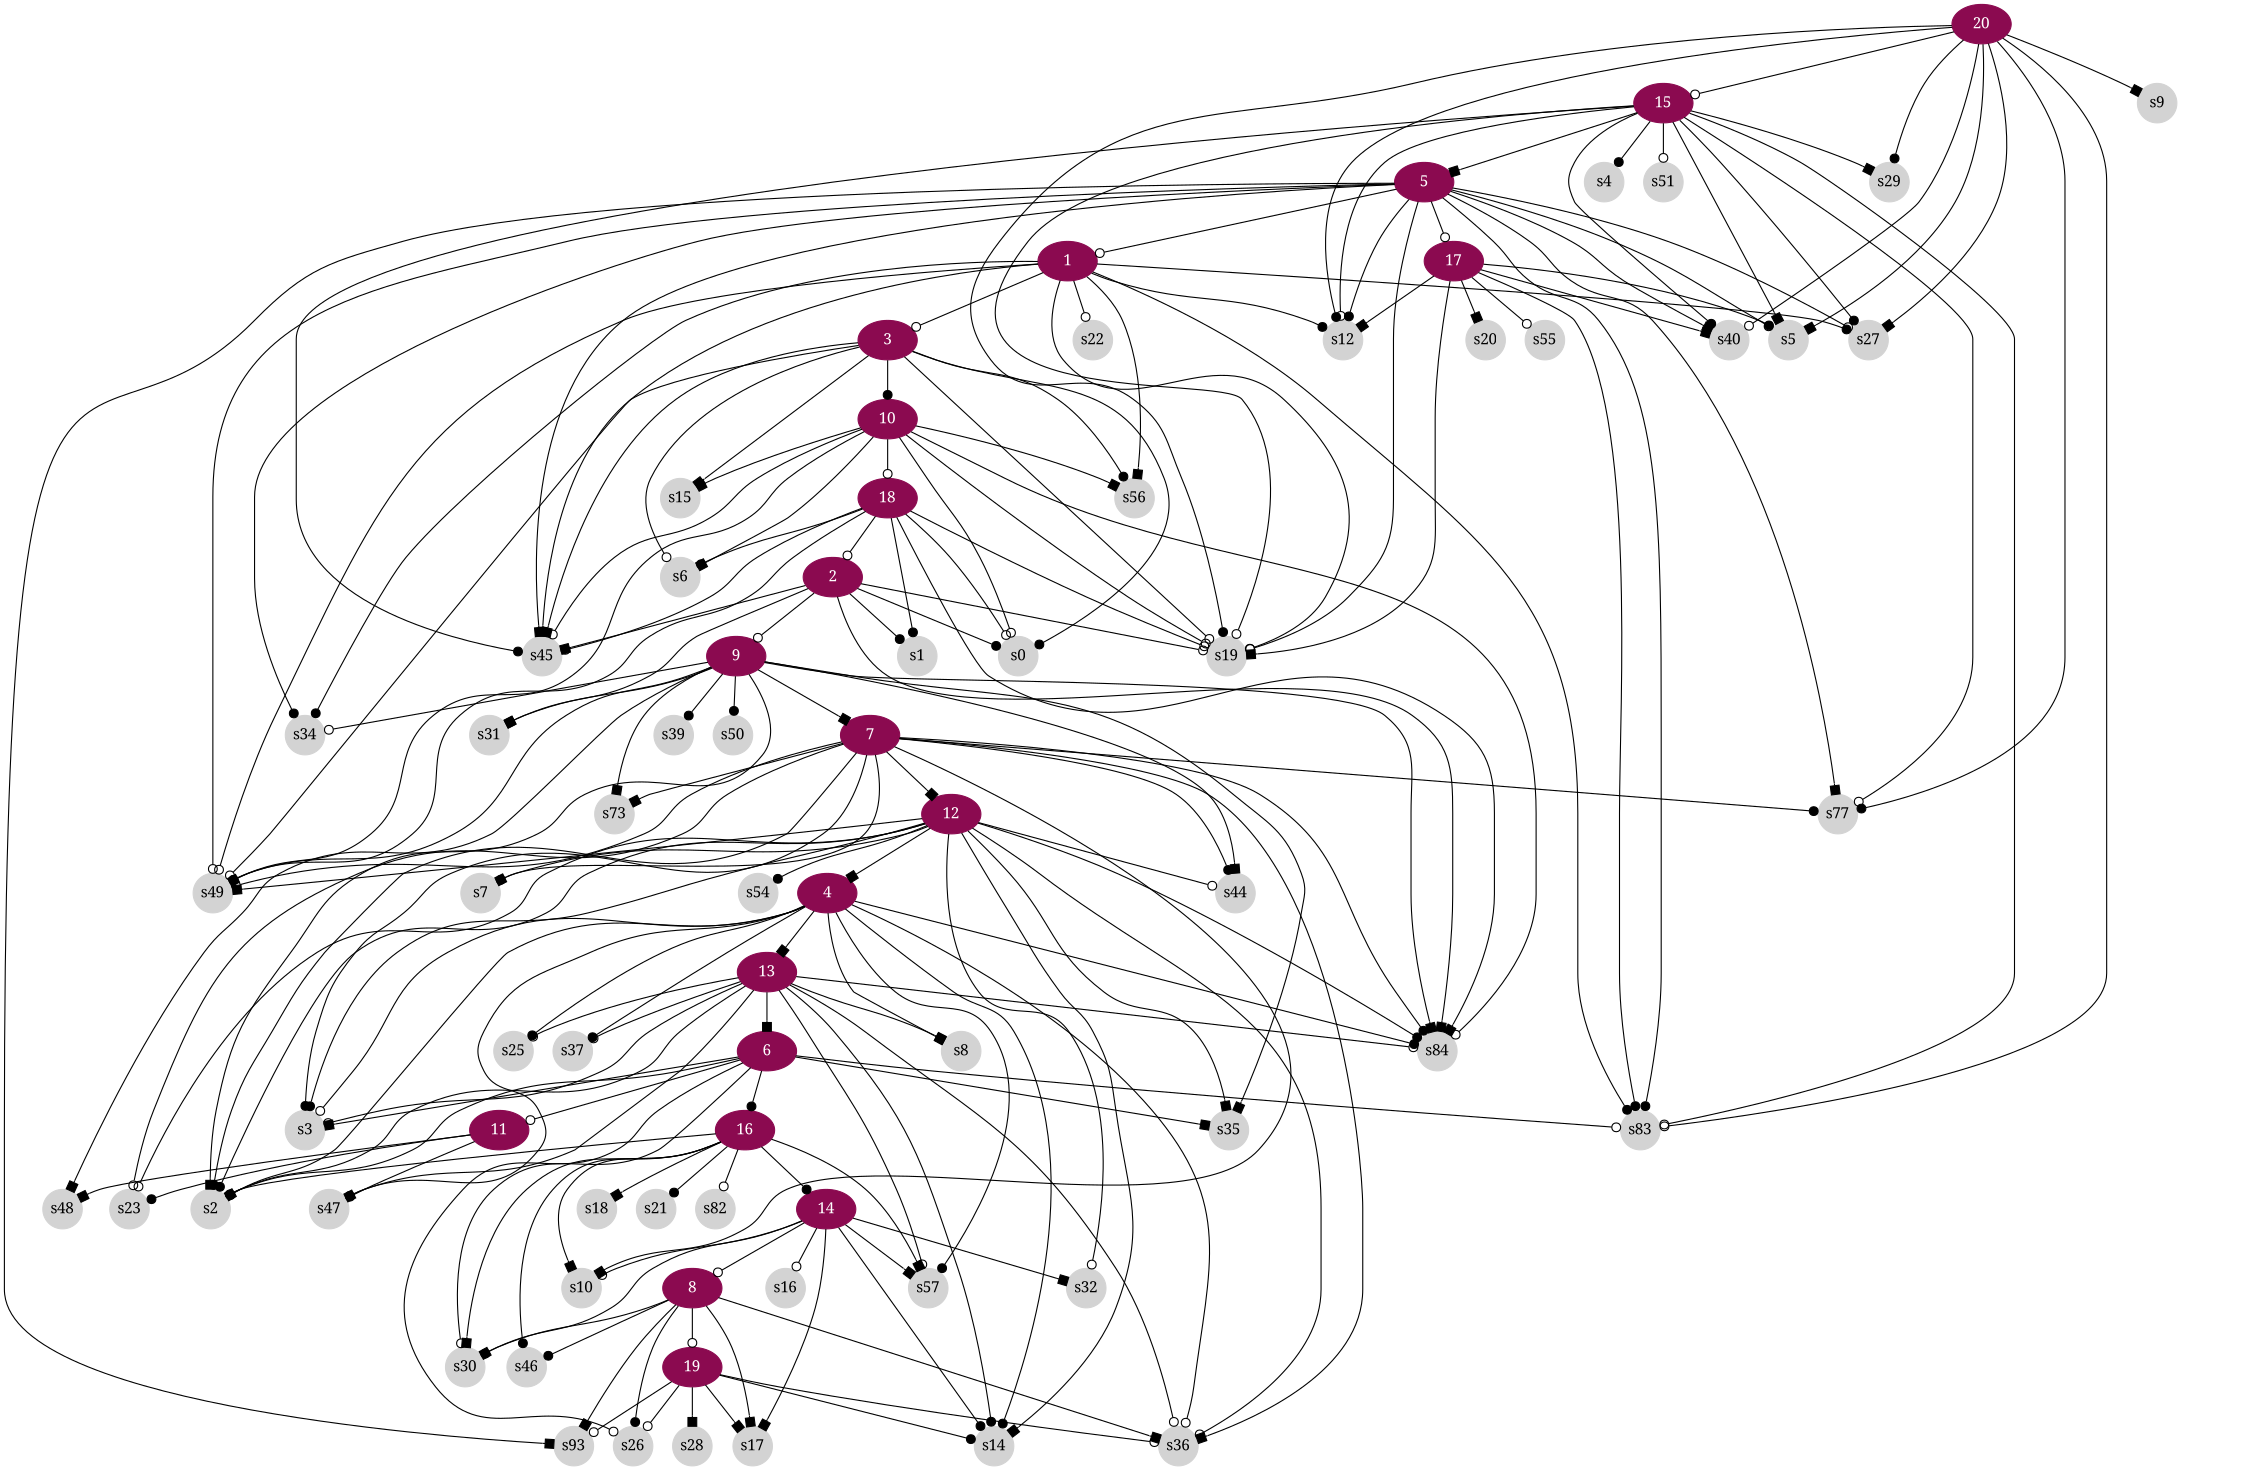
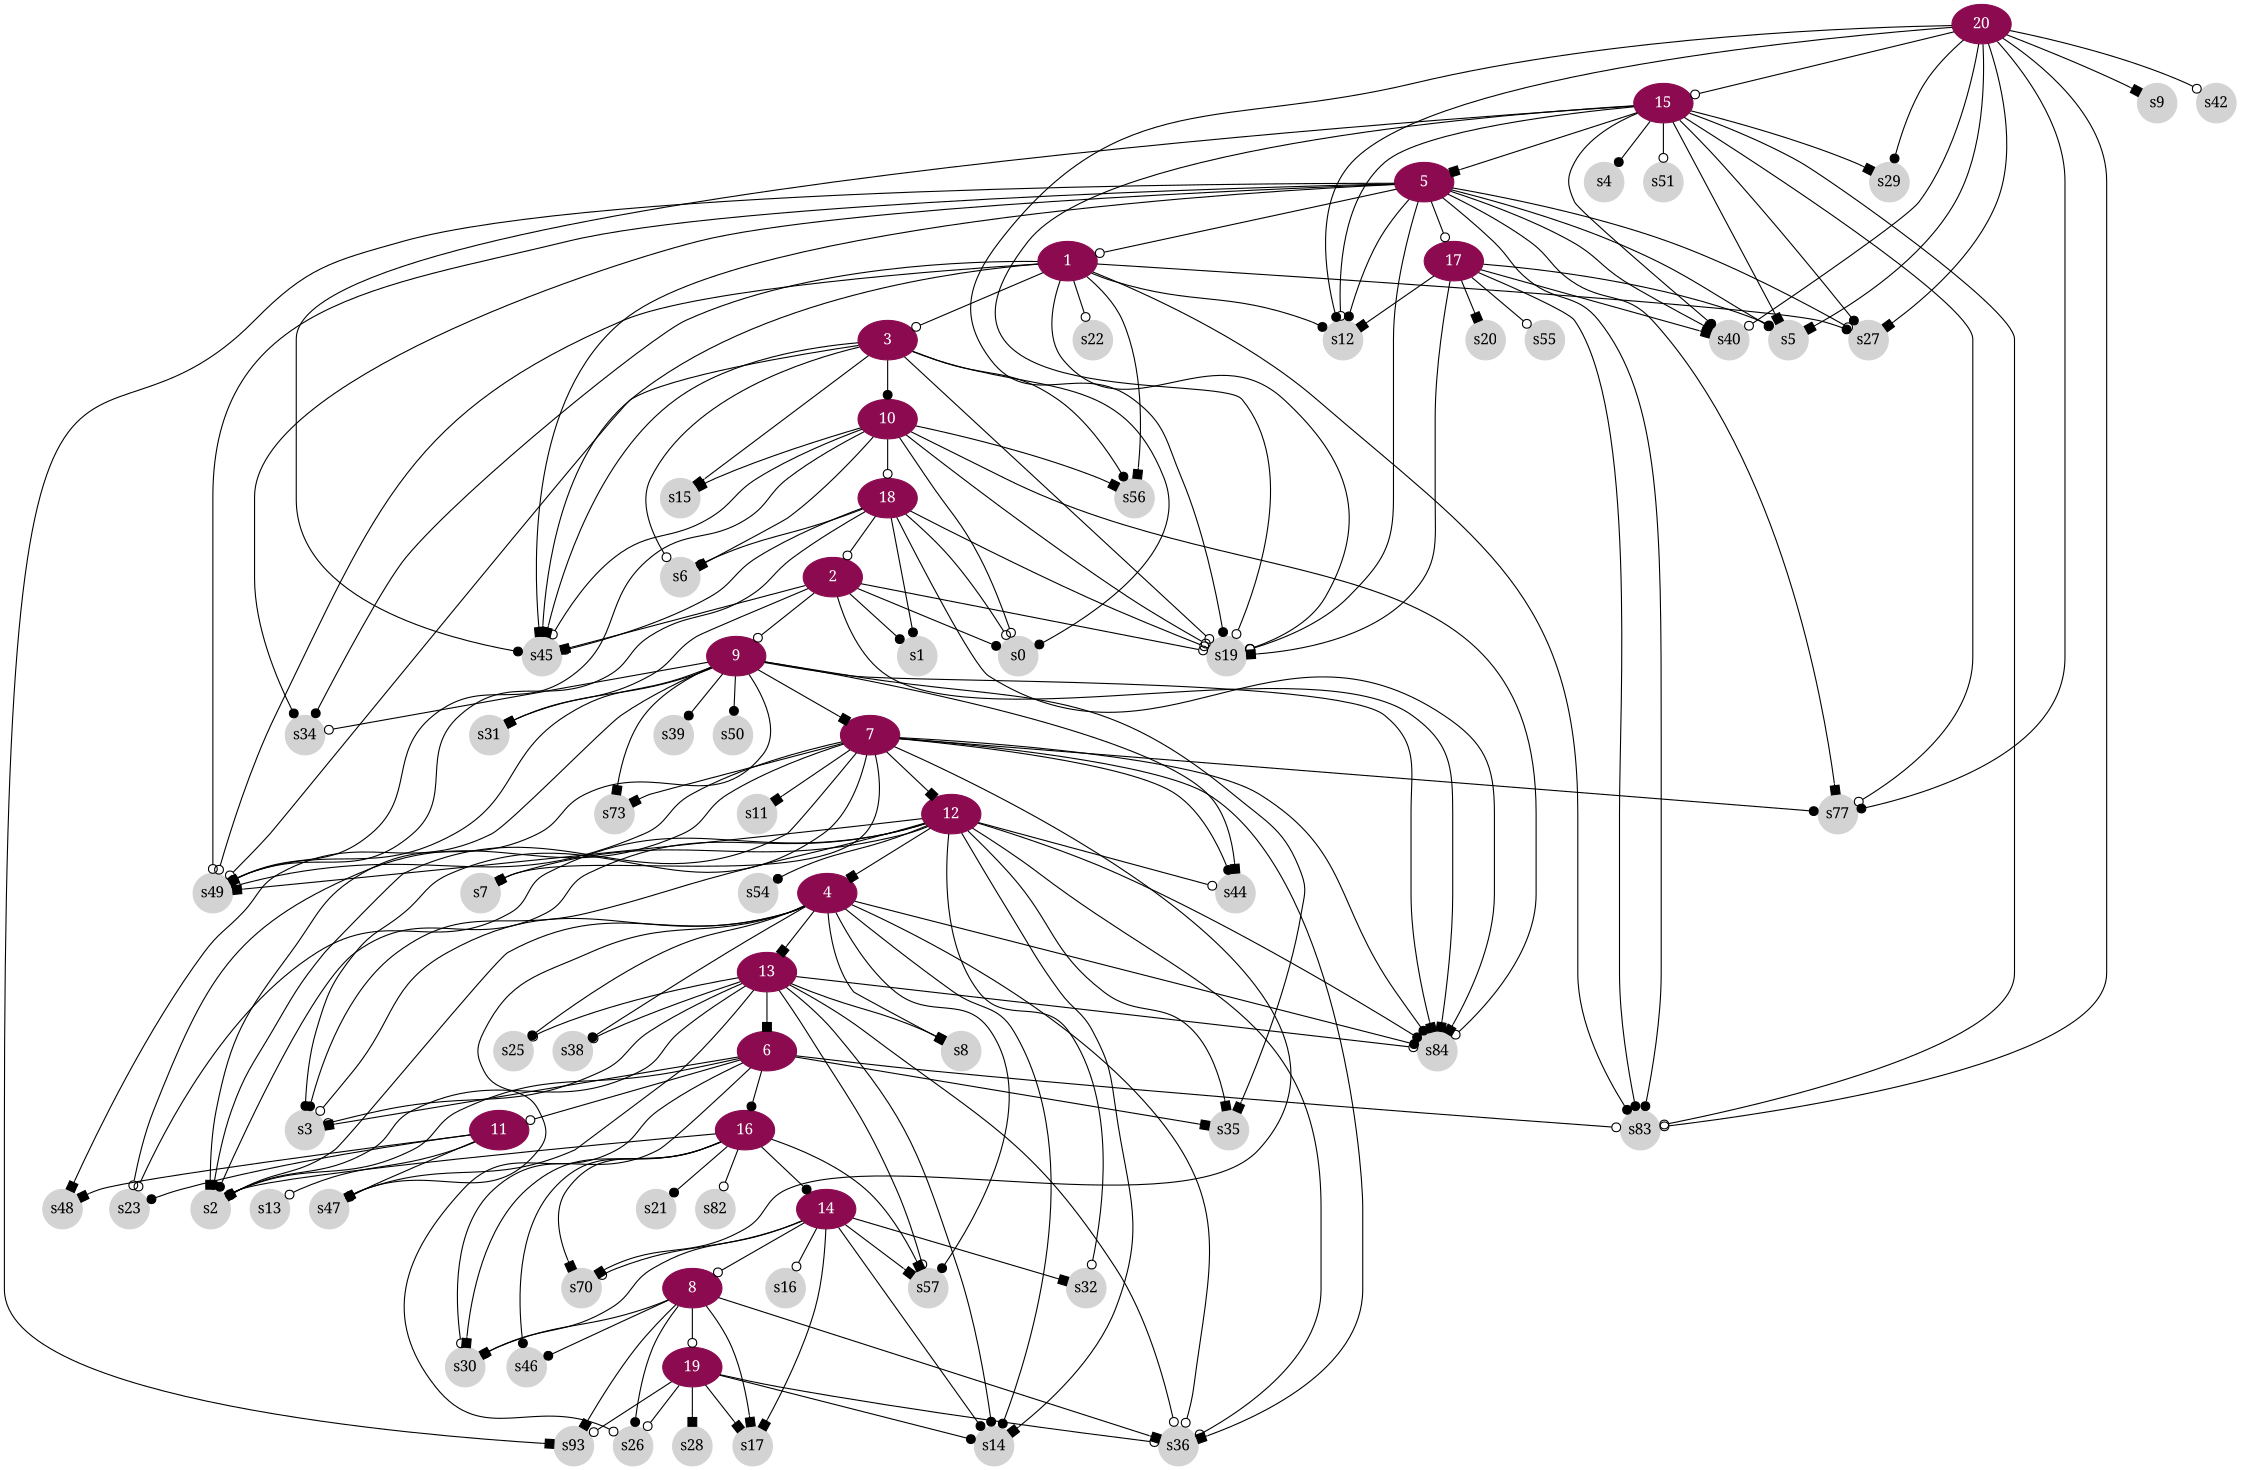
  digraph {
    fontname="Noto Serif"
    node [color=lightgrey fontcolor=black fontname="Noto Serif" style=filled fixedsize=true shape=circle]
    edge [arrowhead=odot fontname="Noto Serif"]
    5 [color=deeppink4 fontcolor=white fixedsize="" shape=""]
    1 [color=deeppink4 fontcolor=white fixedsize="" shape=""]
    17 [color=deeppink4 fontcolor=white fixedsize="" shape=""]
    s12
    s19
    s27
    s34
    s45
    s49
    n10 [label=s83]
    s5
    n12 [label=s77]
    s40
    n14 [label=s93]
    3 [color=deeppink4 fontcolor=white fixedsize="" shape=""]
    s22
    s56
    s20
    s55
    s0
    s6
    10 [color=deeppink4 fontcolor=white fixedsize="" shape=""]
    s15
    18 [color=deeppink4 fontcolor=white fixedsize="" shape=""]
    2 [color=deeppink4 fontcolor=white fixedsize="" shape=""]
    s1
    n27 [label=s84]
    9 [color=deeppink4 fontcolor=white fixedsize="" shape=""]
    s31
    s2
    s35
    s44
    7 [color=deeppink4 fontcolor=white fixedsize="" shape=""]
    n34 [label=s73]
    s39
    s48
    s50
    12 [color=deeppink4 fontcolor=white fixedsize="" shape=""]
    4 [color=deeppink4 fontcolor=white fixedsize="" shape=""]
    s3
    s14
    s36
    s7
    s23
    s32
    s54
    13 [color=deeppink4 fontcolor=white fixedsize="" shape=""]
    s8
    s25
-   s38 [label=s37]
+   s38
    s47
    s57
    6 [color=deeppink4 fontcolor=white fixedsize="" shape=""]
    15 [color=deeppink4 fontcolor=white fixedsize="" shape=""]
    s4
    s29
    s51
    11 [color=deeppink4 fontcolor=white fixedsize="" shape=""]
    16 [color=deeppink4 fontcolor=white fixedsize="" shape=""]
    s26
    s30
-   s10
+   s13
+   s10 [label=s70]
    14 [color=deeppink4 fontcolor=white fixedsize="" shape=""]
    s46
-   s18
    s21
    n68 [label=s82]
+   s11
    8 [color=deeppink4 fontcolor=white fixedsize="" shape=""]
    s17
    s16
    19 [color=deeppink4 fontcolor=white fixedsize="" shape=""]
    s28
    20 [color=deeppink4 fontcolor=white fixedsize="" shape=""]
    s9
+   s42
    5 -> 1
    5 -> 17
    5 -> s12 [arrowhead=dot]
    5 -> s19
    5 -> s27
    5 -> s34 [arrowhead=dot]
    5 -> s45 [arrowhead=box]
    5 -> s49
    5 -> n10 [arrowhead=dot]
    5 -> s5
    5 -> n12 [arrowhead=box]
    5 -> s40 [arrowhead=box]
    5 -> n14 [arrowhead=box]
    1 -> s12 [arrowhead=dot]
    1 -> s19
    1 -> s27 [arrowhead=dot]
    1 -> s34 [arrowhead=dot]
    1 -> s45 [arrowhead=box]
    1 -> s49
    1 -> n10 [arrowhead=dot]
    1 -> 3
    1 -> s22
    1 -> s56 [arrowhead=box]
    17 -> s12 [arrowhead=box]
    17 -> s19 [arrowhead=box]
    17 -> n10 [arrowhead=dot]
    17 -> s5 [arrowhead=dot]
    17 -> s40 [arrowhead=box]
    17 -> s20 [arrowhead=box]
    17 -> s55
    3 -> s19
    3 -> s45 [arrowhead=box]
    3 -> s49
    3 -> s56 [arrowhead=dot]
    3 -> s0 [arrowhead=dot]
    3 -> s6
    3 -> 10 [arrowhead=dot]
    3 -> s15 [arrowhead=box]
    10 -> s19
    10 -> s45
    10 -> s49 [arrowhead=box]
    10 -> s56 [arrowhead=box]
    10 -> s0
    10 -> s6 [arrowhead=box]
    10 -> s15 [arrowhead=box]
    10 -> 18
    10 -> n27
    18 -> s19
    18 -> s45
    18 -> s49 [arrowhead=dot]
    18 -> s0
    18 -> s6 [arrowhead=dot]
    18 -> 2
    18 -> s1 [arrowhead=dot]
    18 -> n27 [arrowhead=box]
    2 -> s19
    2 -> s45 [arrowhead=box]
    2 -> s0 [arrowhead=dot]
    2 -> s1 [arrowhead=dot]
    2 -> n27 [arrowhead=box]
    2 -> 9
    2 -> s31 [arrowhead=box]
    9 -> s34
    9 -> s49 [arrowhead=dot]
    9 -> n27 [arrowhead=box]
    9 -> s31 [arrowhead=box]
    9 -> s2 [arrowhead=box]
    9 -> s35 [arrowhead=box]
    9 -> s44 [arrowhead=box]
    9 -> 7 [arrowhead=box]
    9 -> n34 [arrowhead=box]
    9 -> s39 [arrowhead=dot]
    9 -> s48 [arrowhead=box]
    9 -> s50 [arrowhead=dot]
    7 -> s49
    7 -> n12 [arrowhead=dot]
    7 -> n27 [arrowhead=dot]
    7 -> s2 [arrowhead=dot]
    7 -> s44 [arrowhead=dot]
    7 -> n34 [arrowhead=box]
    7 -> 12 [arrowhead=box]
    7 -> s3 [arrowhead=dot]
    7 -> s36 [arrowhead=box]
    7 -> s7 [arrowhead=dot]
    7 -> s23
    7 -> s10 [arrowhead=box]
+   7 -> s11 [arrowhead=box]
    12 -> s49 [arrowhead=box]
    12 -> n27 [arrowhead=dot]
    12 -> s2 [arrowhead=dot]
    12 -> s35 [arrowhead=box]
    12 -> s44
    12 -> 4 [arrowhead=box]
    12 -> s3 [arrowhead=dot]
    12 -> s14 [arrowhead=box]
    12 -> s36
    12 -> s7 [arrowhead=box]
    12 -> s23
    12 -> s32
    12 -> s54 [arrowhead=dot]
    4 -> n27 [arrowhead=dot]
    4 -> s2 [arrowhead=dot]
    4 -> s3
    4 -> s14 [arrowhead=dot]
    4 -> s36
    4 -> 13 [arrowhead=box]
    4 -> s8 [arrowhead=box]
    4 -> s25 [arrowhead=dot]
    4 -> s38 [arrowhead=dot]
    4 -> s47 [arrowhead=box]
    4 -> s57 [arrowhead=dot]
    13 -> n27
    13 -> s2 [arrowhead=box]
    13 -> s3
    13 -> s14 [arrowhead=dot]
    13 -> s36
    13 -> s8 [arrowhead=box]
    13 -> s25
    13 -> s38
    13 -> s47
    13 -> s57
    13 -> 6 [arrowhead=box]
    6 -> n10
    6 -> s2 [arrowhead=dot]
    6 -> s35 [arrowhead=box]
    6 -> s3 [arrowhead=box]
    6 -> 11
    6 -> 16 [arrowhead=dot]
    6 -> s26
    6 -> s30
    15 -> 5 [arrowhead=box]
    15 -> s12
    15 -> s19
    15 -> s27 [arrowhead=dot]
    15 -> s45 [arrowhead=dot]
    15 -> n10
    15 -> s5 [arrowhead=box]
    15 -> n12
    15 -> s40 [arrowhead=dot]
    15 -> s4 [arrowhead=dot]
    15 -> s29 [arrowhead=box]
    15 -> s51
    11 -> s48 [arrowhead=box]
    11 -> s23 [arrowhead=dot]
    11 -> s47
+   11 -> s13
    16 -> s2
    16 -> s57 [arrowhead=box]
    16 -> s30 [arrowhead=box]
    16 -> s10 [arrowhead=box]
    16 -> 14 [arrowhead=dot]
    16 -> s46 [arrowhead=dot]
-   16 -> s18 [arrowhead=box]
    16 -> s21 [arrowhead=dot]
    16 -> n68
    14 -> s14 [arrowhead=dot]
    14 -> s32 [arrowhead=box]
    14 -> s57 [arrowhead=box]
    14 -> s30
    14 -> s10
    14 -> 8
    14 -> s17 [arrowhead=box]
    14 -> s16
    8 -> n14 [arrowhead=box]
    8 -> s36 [arrowhead=box]
    8 -> s26 [arrowhead=dot]
    8 -> s30 [arrowhead=box]
    8 -> s46 [arrowhead=dot]
    8 -> s17 [arrowhead=box]
    8 -> 19
    19 -> n14
    19 -> s14 [arrowhead=dot]
    19 -> s36
    19 -> s26
    19 -> s17 [arrowhead=box]
    19 -> s28 [arrowhead=box]
    20 -> s12 [arrowhead=dot]
    20 -> s19 [arrowhead=dot]
    20 -> s27 [arrowhead=box]
    20 -> n10
    20 -> s5 [arrowhead=box]
    20 -> n12 [arrowhead=dot]
    20 -> s40
    20 -> 15
    20 -> s29 [arrowhead=dot]
    20 -> s9 [arrowhead=box]
+   20 -> s42
  }
